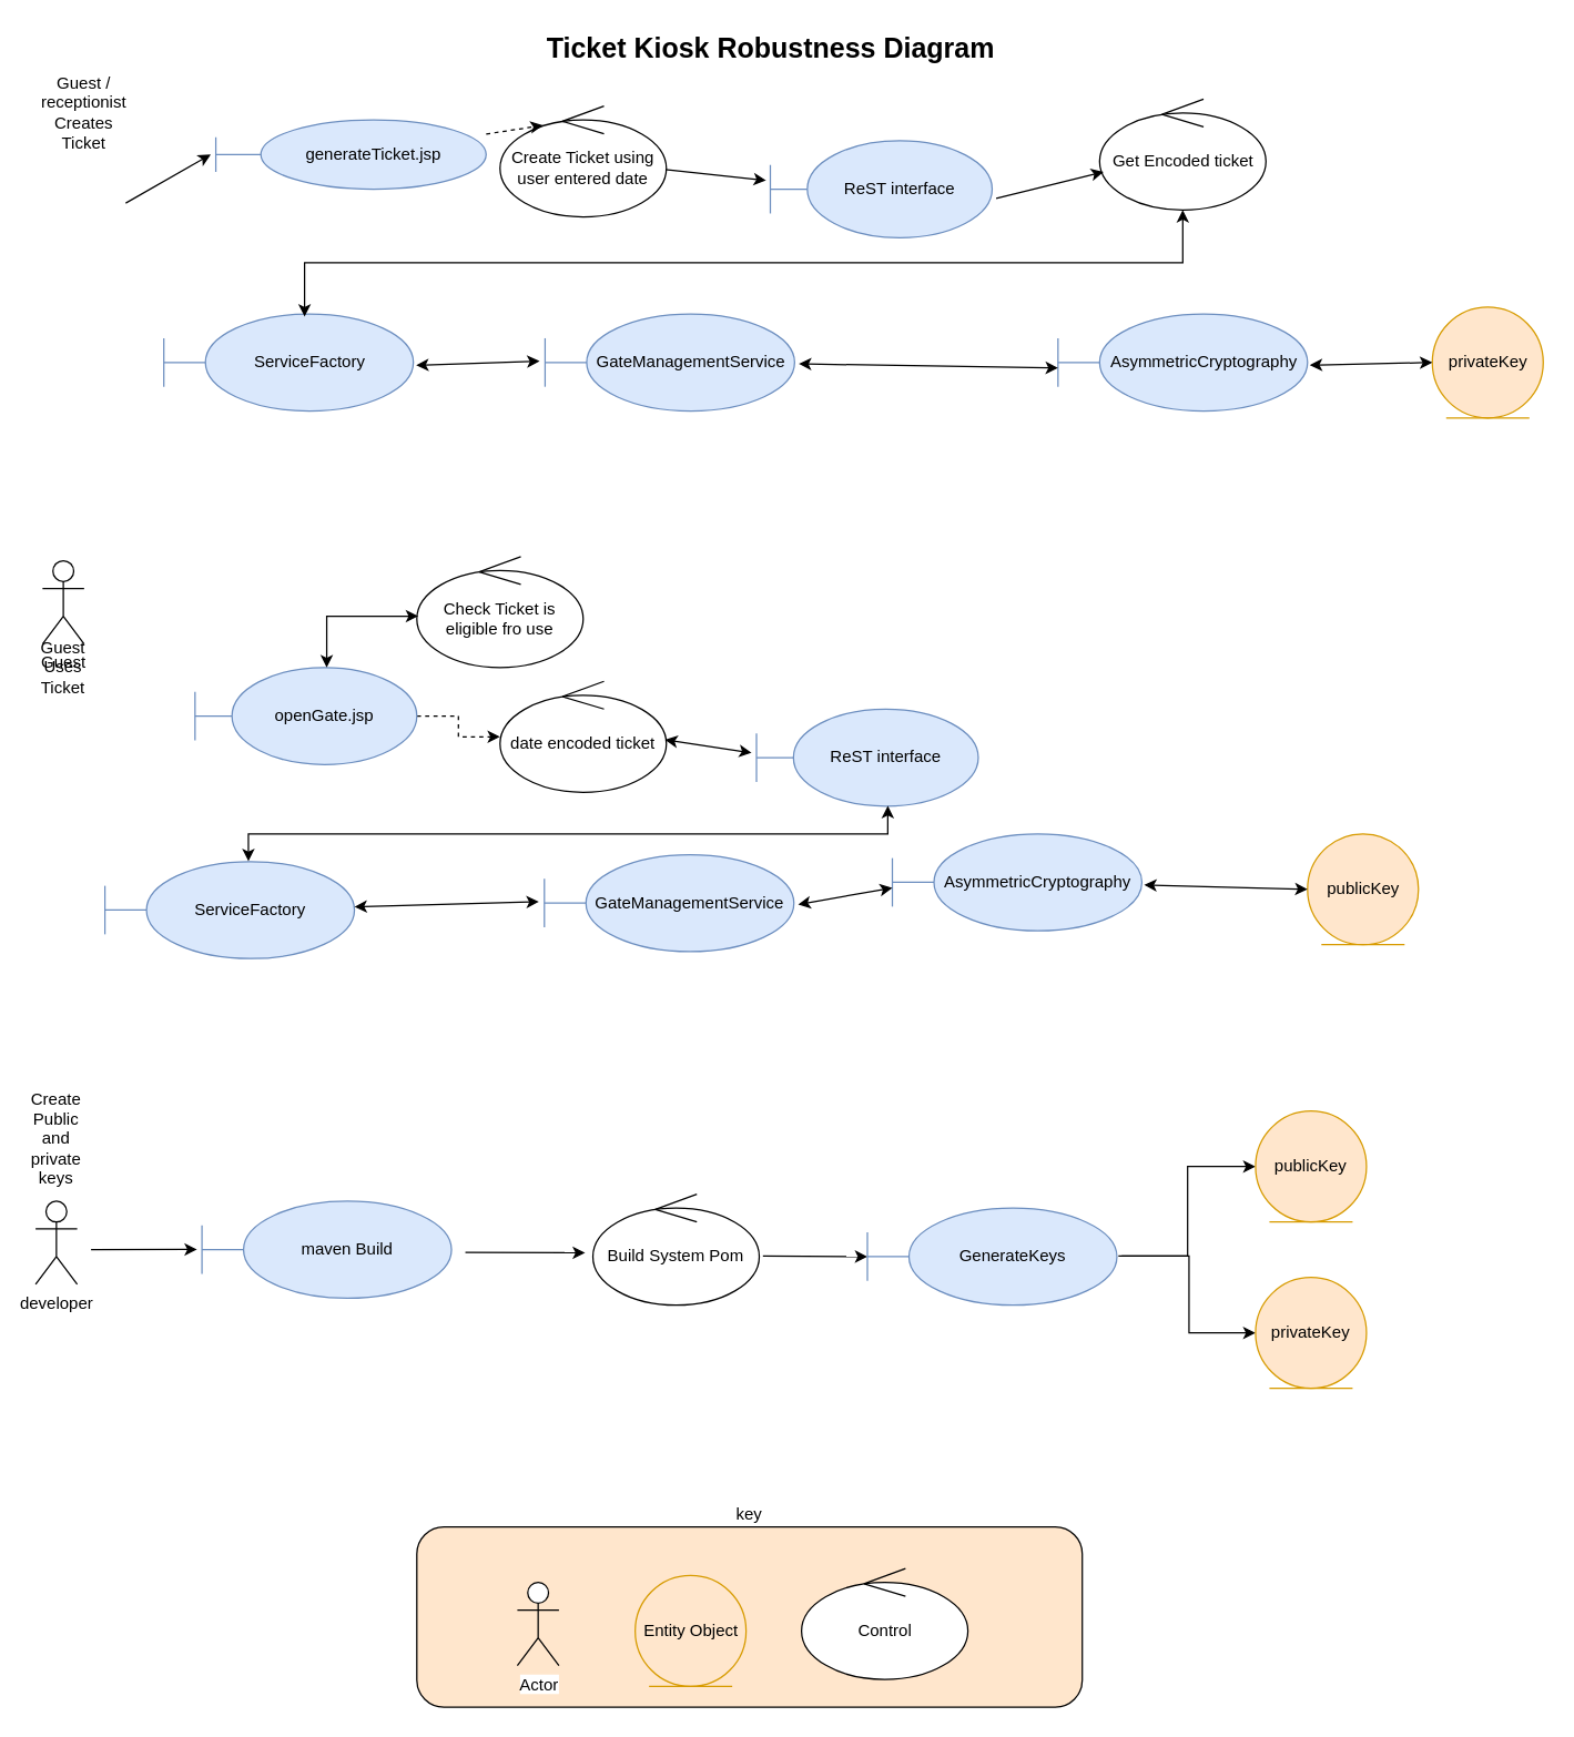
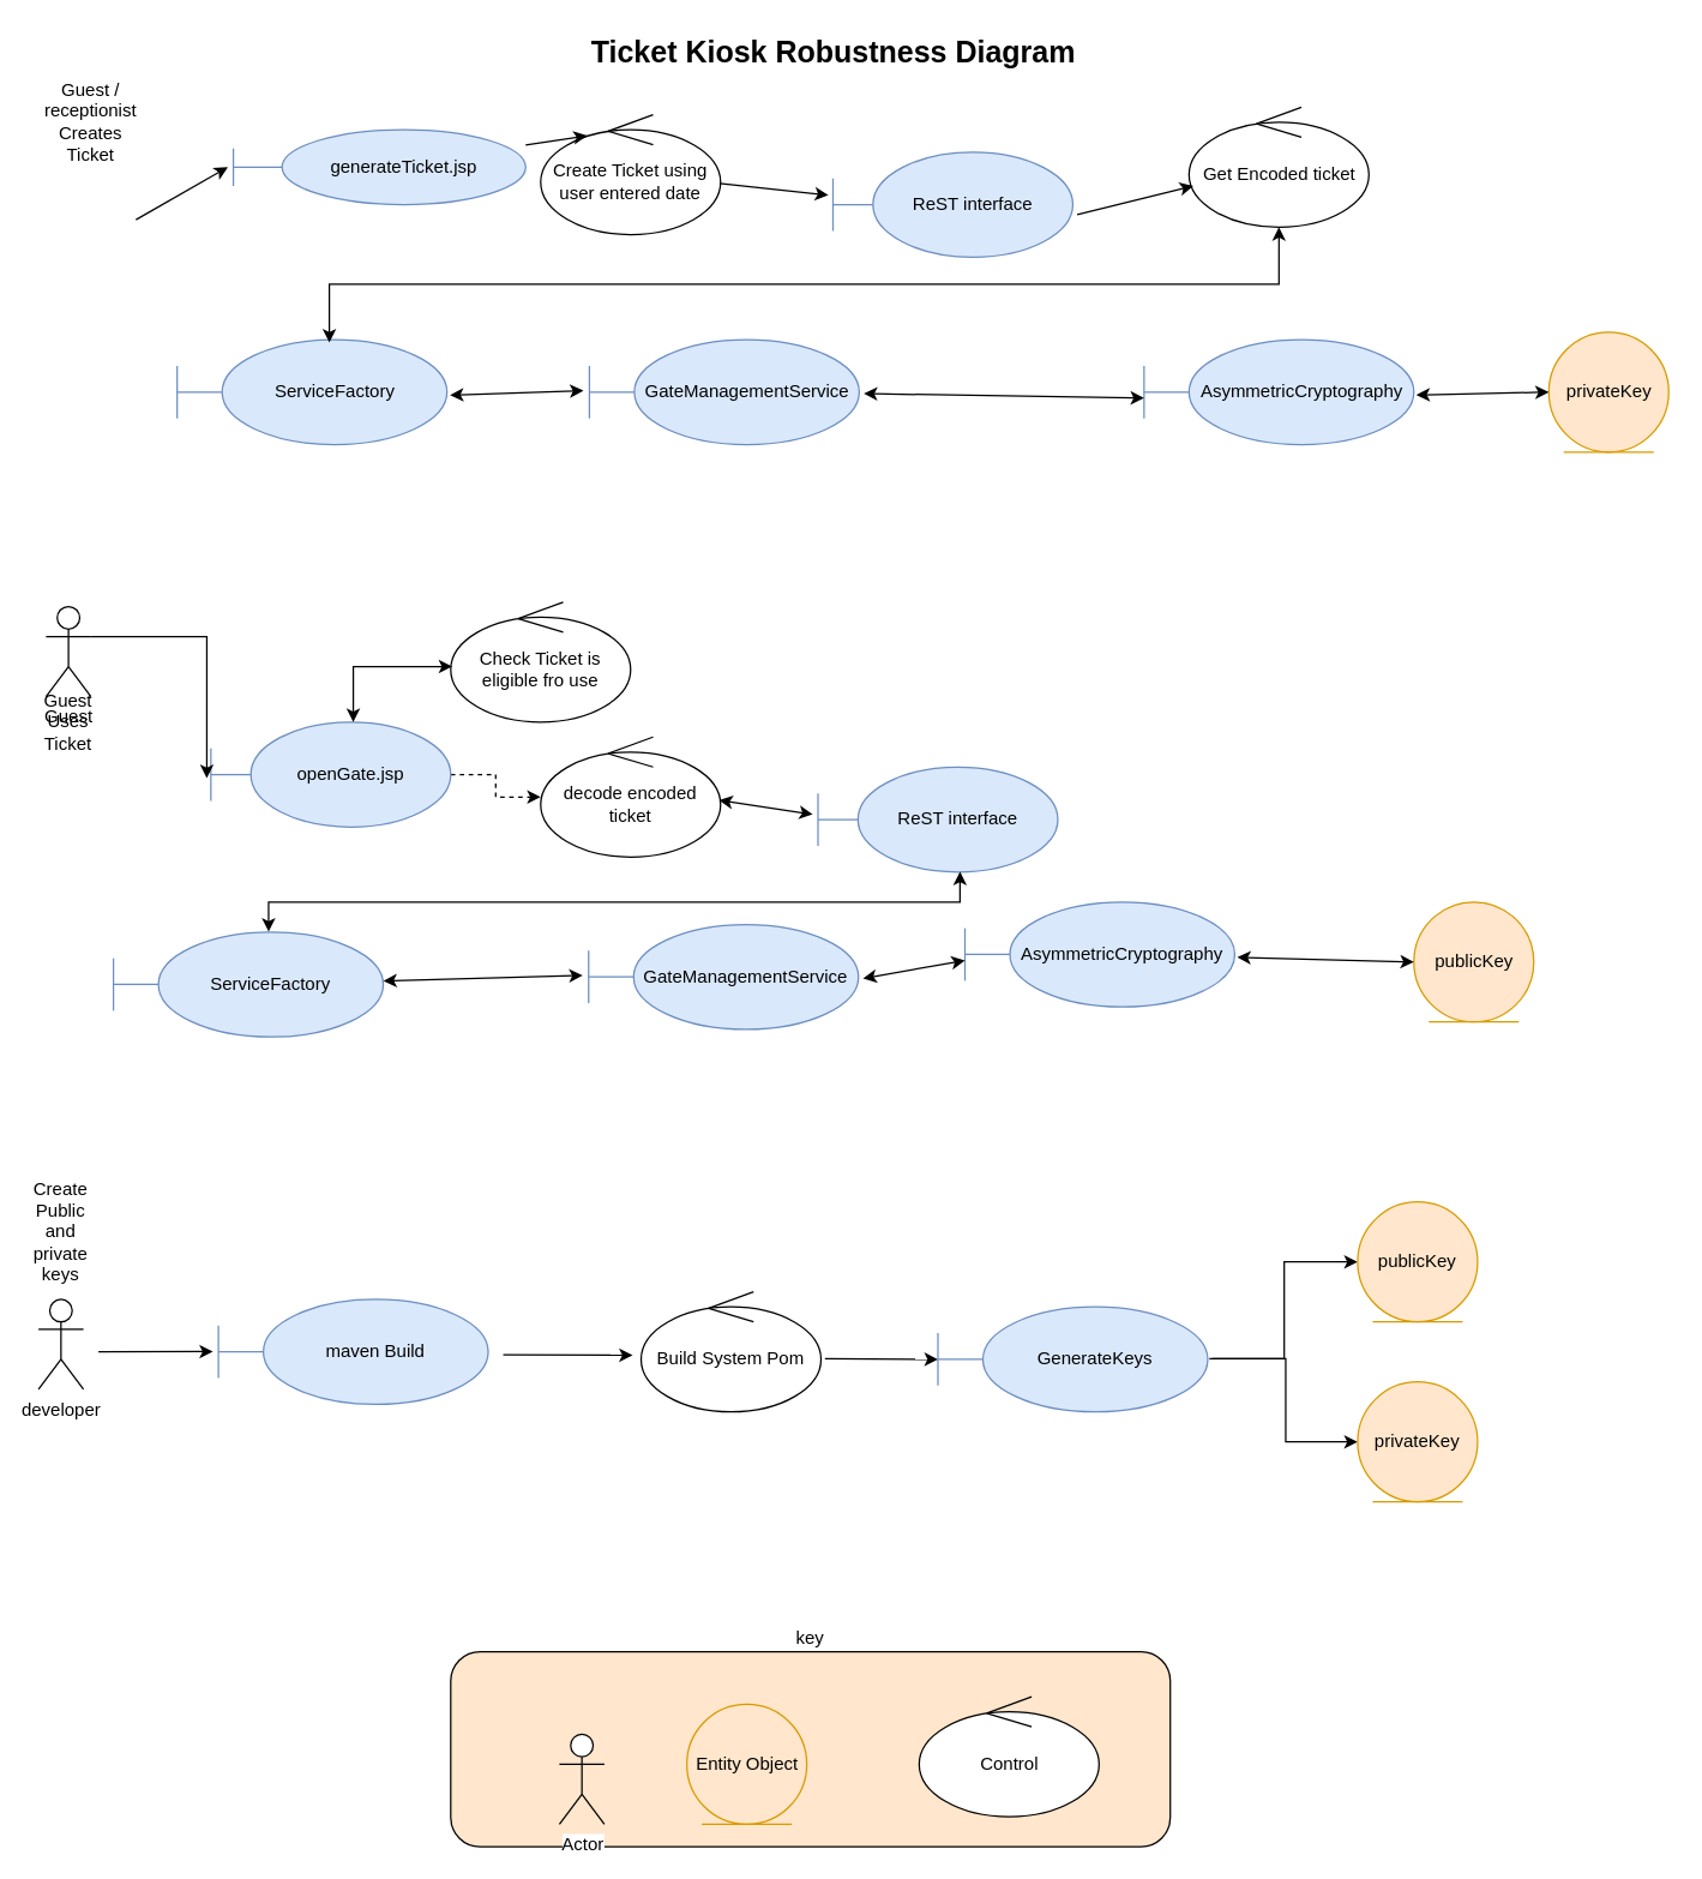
  <mxCell id="0" />
  <mxCell id="1" parent="0" />
  <mxCell id="2" value="key" style="rounded=1;whiteSpace=wrap;html=1;labelPosition=center;verticalLabelPosition=top;align=center;verticalAlign=bottom;fillColor=#ffe6cc;" parent="1" vertex="1"><mxGeometry x="300" y="1101" width="480" height="130" as="geometry" /></mxCell>
  <mxCell id="3" value="Create Ticket using user entered date" style="ellipse;shape=umlControl;whiteSpace=wrap;html=1;" parent="1" vertex="1"><mxGeometry x="360" y="76" width="120" height="80" as="geometry" /></mxCell>
- <mxCell id="4" value="Actor" style="shape=umlActor;verticalLabelPosition=bottom;labelBackgroundColor=#ffffff;verticalAlign=top;html=1;" parent="1" vertex="1"><mxGeometry x="372.5" y="1141" width="30" height="60" as="geometry" /></mxCell>
+ <mxCell id="4" value="Actor" style="shape=umlActor;verticalLabelPosition=bottom;labelBackgroundColor=#ffffff;verticalAlign=top;html=1;" parent="1" vertex="1"><mxGeometry x="372.5" y="1156" width="30" height="60" as="geometry" /></mxCell>
  <mxCell id="5" value="GateManagementService" style="shape=umlBoundary;whiteSpace=wrap;html=1;fillColor=#dae8fc;strokeColor=#6c8ebf;" parent="1" vertex="1"><mxGeometry x="392.5" y="226" width="180" height="70" as="geometry" /></mxCell>
  <mxCell id="6" value="&lt;font style=&quot;font-size: 20px&quot;&gt;&lt;b&gt;Ticket Kiosk Robustness Diagram&lt;/b&gt;&lt;/font&gt;" style="text;html=1;resizable=0;points=[];autosize=1;align=left;verticalAlign=top;spacingTop=-4;fontSize=14;" parent="1" vertex="1"><mxGeometry x="392" y="20" width="340" height="20" as="geometry" /></mxCell>
  <mxCell id="7" value="developer" style="shape=umlActor;verticalLabelPosition=bottom;labelBackgroundColor=#ffffff;verticalAlign=top;html=1;" parent="1" vertex="1"><mxGeometry x="25" y="866" width="30" height="60" as="geometry" /></mxCell>
  <mxCell id="8" value="" style="edgeStyle=orthogonalEdgeStyle;rounded=0;orthogonalLoop=1;jettySize=auto;html=1;dashed=1;" edge="1" parent="1" source="9" target="25"><mxGeometry relative="1" as="geometry" /></mxCell>
  <mxCell id="9" value="openGate.jsp" style="shape=umlBoundary;whiteSpace=wrap;html=1;fillColor=#dae8fc;strokeColor=#6c8ebf;" parent="1" vertex="1"><mxGeometry x="140" y="481" width="160" height="70" as="geometry" /></mxCell>
  <mxCell id="10" value="generateTicket.jsp" style="shape=umlBoundary;whiteSpace=wrap;html=1;fillColor=#dae8fc;strokeColor=#6c8ebf;" parent="1" vertex="1"><mxGeometry x="155" y="86" width="195" height="50" as="geometry" /></mxCell>
  <mxCell id="11" value="ServiceFactory" style="shape=umlBoundary;whiteSpace=wrap;html=1;fillColor=#dae8fc;strokeColor=#6c8ebf;" parent="1" vertex="1"><mxGeometry x="117.5" y="226" width="180" height="70" as="geometry" /></mxCell>
  <mxCell id="12" value="AsymmetricCryptography" style="shape=umlBoundary;whiteSpace=wrap;html=1;fillColor=#dae8fc;strokeColor=#6c8ebf;" parent="1" vertex="1"><mxGeometry x="762.5" y="226" width="180" height="70" as="geometry" /></mxCell>
  <mxCell id="13" value="maven Build" style="shape=umlBoundary;whiteSpace=wrap;html=1;fillColor=#dae8fc;strokeColor=#6c8ebf;" parent="1" vertex="1"><mxGeometry x="145" y="866" width="180" height="70" as="geometry" /></mxCell>
  <mxCell id="14" value="ReST interface" style="shape=umlBoundary;whiteSpace=wrap;html=1;fillColor=#dae8fc;strokeColor=#6c8ebf;" parent="1" vertex="1"><mxGeometry x="555" y="101" width="160" height="70" as="geometry" /></mxCell>
- <mxCell id="15" value="" style="endArrow=classic;html=1;entryX=0.258;entryY=0.175;entryDx=0;entryDy=0;entryPerimeter=0;dashed=1;" edge="1" parent="1" source="10" target="3"><mxGeometry width="50" height="50" relative="1" as="geometry"><mxPoint x="310" y="46" as="sourcePoint" /><mxPoint x="360" y="-4" as="targetPoint" /></mxGeometry></mxCell>
+ <mxCell id="15" value="" style="endArrow=classic;html=1;entryX=0.258;entryY=0.175;entryDx=0;entryDy=0;entryPerimeter=0;" edge="1" parent="1" source="10" target="3"><mxGeometry width="50" height="50" relative="1" as="geometry"><mxPoint x="310" y="46" as="sourcePoint" /><mxPoint x="360" y="-4" as="targetPoint" /></mxGeometry></mxCell>
  <mxCell id="16" value="" style="endArrow=classic;html=1;entryX=-0.019;entryY=0.409;entryDx=0;entryDy=0;entryPerimeter=0;" edge="1" parent="1" source="3" target="14"><mxGeometry width="50" height="50" relative="1" as="geometry"><mxPoint x="460" y="126" as="sourcePoint" /><mxPoint x="530.711" y="76" as="targetPoint" /></mxGeometry></mxCell>
  <mxCell id="17" value="" style="endArrow=classic;html=1;entryX=-0.019;entryY=0.5;entryDx=0;entryDy=0;entryPerimeter=0;" edge="1" parent="1" target="10"><mxGeometry width="50" height="50" relative="1" as="geometry"><mxPoint x="90" y="146" as="sourcePoint" /><mxPoint x="180.08" y="56.03" as="targetPoint" /></mxGeometry></mxCell>
  <mxCell id="18" value="" style="endArrow=classic;html=1;entryX=-0.022;entryY=0.486;entryDx=0;entryDy=0;entryPerimeter=0;exitX=1.011;exitY=0.529;exitDx=0;exitDy=0;exitPerimeter=0;startArrow=classic;startFill=1;" edge="1" parent="1" source="11" target="5"><mxGeometry width="50" height="50" relative="1" as="geometry"><mxPoint x="302.5" y="286" as="sourcePoint" /><mxPoint x="352.5" y="236" as="targetPoint" /></mxGeometry></mxCell>
  <mxCell id="19" value="" style="endArrow=classic;html=1;entryX=0;entryY=0.557;entryDx=0;entryDy=0;entryPerimeter=0;exitX=1.017;exitY=0.514;exitDx=0;exitDy=0;exitPerimeter=0;startArrow=classic;startFill=1;" edge="1" parent="1" source="5" target="12"><mxGeometry width="50" height="50" relative="1" as="geometry"><mxPoint x="582.5" y="286" as="sourcePoint" /><mxPoint x="632.5" y="236" as="targetPoint" /></mxGeometry></mxCell>
  <mxCell id="20" value="Entity Object" style="ellipse;shape=umlEntity;whiteSpace=wrap;html=1;fillColor=#ffe6cc;strokeColor=#d79b00;" vertex="1" parent="1"><mxGeometry x="457.5" y="1136" width="80" height="80" as="geometry" /></mxCell>
  <mxCell id="21" value="privateKey" style="ellipse;shape=umlEntity;whiteSpace=wrap;html=1;fillColor=#ffe6cc;strokeColor=#d79b00;" vertex="1" parent="1"><mxGeometry x="1032.5" y="221" width="80" height="80" as="geometry" /></mxCell>
  <mxCell id="22" value="" style="endArrow=classic;html=1;exitX=1.009;exitY=0.527;exitDx=0;exitDy=0;exitPerimeter=0;entryX=0;entryY=0.5;entryDx=0;entryDy=0;startArrow=classic;startFill=1;" edge="1" parent="1" source="12" target="21"><mxGeometry width="50" height="50" relative="1" as="geometry"><mxPoint x="822.5" y="366" as="sourcePoint" /><mxPoint x="872.5" y="316" as="targetPoint" /></mxGeometry></mxCell>
- <mxCell id="23" value="Control" style="ellipse;shape=umlControl;whiteSpace=wrap;html=1;" vertex="1" parent="1"><mxGeometry x="577.5" y="1131" width="120" height="80" as="geometry" /></mxCell>
+ <mxCell id="23" value="Control" style="ellipse;shape=umlControl;whiteSpace=wrap;html=1;" vertex="1" parent="1"><mxGeometry x="612.5" y="1131" width="120" height="80" as="geometry" /></mxCell>
  <mxCell id="24" value="Guest / receptionist Creates Ticket" style="text;html=1;strokeColor=none;fillColor=none;align=center;verticalAlign=middle;whiteSpace=wrap;rounded=0;" vertex="1" parent="1"><mxGeometry x="40" y="71" width="40" height="20" as="geometry" /></mxCell>
- <mxCell id="25" value="date encoded ticket" style="ellipse;shape=umlControl;whiteSpace=wrap;html=1;" vertex="1" parent="1"><mxGeometry x="360" y="491" width="120" height="80" as="geometry" /></mxCell>
+ <mxCell id="25" value="decode encoded ticket" style="ellipse;shape=umlControl;whiteSpace=wrap;html=1;" vertex="1" parent="1"><mxGeometry x="360" y="491" width="120" height="80" as="geometry" /></mxCell>
  <mxCell id="26" value="GateManagementService" style="shape=umlBoundary;whiteSpace=wrap;html=1;fillColor=#dae8fc;strokeColor=#6c8ebf;" vertex="1" parent="1"><mxGeometry x="392" y="616" width="180" height="70" as="geometry" /></mxCell>
  <mxCell id="27" value="ServiceFactory" style="shape=umlBoundary;whiteSpace=wrap;html=1;fillColor=#dae8fc;strokeColor=#6c8ebf;" vertex="1" parent="1"><mxGeometry x="75" y="621" width="180" height="70" as="geometry" /></mxCell>
  <mxCell id="28" value="AsymmetricCryptography" style="shape=umlBoundary;whiteSpace=wrap;html=1;fillColor=#dae8fc;strokeColor=#6c8ebf;" vertex="1" parent="1"><mxGeometry x="643.02" y="601" width="180" height="70" as="geometry" /></mxCell>
  <mxCell id="29" value="ReST interface" style="shape=umlBoundary;whiteSpace=wrap;html=1;fillColor=#dae8fc;strokeColor=#6c8ebf;" vertex="1" parent="1"><mxGeometry x="545" y="511" width="160" height="70" as="geometry" /></mxCell>
+ <mxCell id="30" style="edgeStyle=orthogonalEdgeStyle;rounded=0;orthogonalLoop=1;jettySize=auto;html=1;exitX=1;exitY=0.333;exitDx=0;exitDy=0;exitPerimeter=0;entryX=-0.017;entryY=0.535;entryDx=0;entryDy=0;entryPerimeter=0;" edge="1" parent="1" source="31" target="9"><mxGeometry relative="1" as="geometry" /></mxCell>
  <mxCell id="31" value="Guest" style="shape=umlActor;verticalLabelPosition=bottom;labelBackgroundColor=#ffffff;verticalAlign=top;html=1;" vertex="1" parent="1"><mxGeometry x="30" y="404" width="30" height="60" as="geometry" /></mxCell>
  <mxCell id="32" value="" style="endArrow=classic;html=1;entryX=-0.022;entryY=0.486;entryDx=0;entryDy=0;entryPerimeter=0;startArrow=classic;startFill=1;" edge="1" parent="1" source="27" target="26"><mxGeometry width="50" height="50" relative="1" as="geometry"><mxPoint x="255" y="658.03" as="sourcePoint" /><mxPoint x="-311.98" y="761" as="targetPoint" /></mxGeometry></mxCell>
  <mxCell id="33" value="" style="endArrow=classic;html=1;entryX=0;entryY=0.557;entryDx=0;entryDy=0;entryPerimeter=0;exitX=1.017;exitY=0.514;exitDx=0;exitDy=0;exitPerimeter=0;startArrow=classic;startFill=1;" edge="1" parent="1" source="26" target="28"><mxGeometry width="50" height="50" relative="1" as="geometry"><mxPoint x="-81.98" y="811" as="sourcePoint" /><mxPoint x="-31.98" y="761" as="targetPoint" /></mxGeometry></mxCell>
  <mxCell id="34" value="publicKey" style="ellipse;shape=umlEntity;whiteSpace=wrap;html=1;fillColor=#ffe6cc;strokeColor=#d79b00;" vertex="1" parent="1"><mxGeometry x="942.5" y="601" width="80" height="80" as="geometry" /></mxCell>
  <mxCell id="35" value="" style="endArrow=classic;html=1;exitX=1.009;exitY=0.527;exitDx=0;exitDy=0;exitPerimeter=0;entryX=0;entryY=0.5;entryDx=0;entryDy=0;startArrow=classic;startFill=1;" edge="1" parent="1" source="28" target="34"><mxGeometry width="50" height="50" relative="1" as="geometry"><mxPoint x="158.02" y="891" as="sourcePoint" /><mxPoint x="208.02" y="841" as="targetPoint" /></mxGeometry></mxCell>
  <mxCell id="36" value="Guest Uses Ticket" style="text;html=1;strokeColor=none;fillColor=none;align=center;verticalAlign=middle;whiteSpace=wrap;rounded=0;" vertex="1" parent="1"><mxGeometry x="25" y="471" width="40" height="20" as="geometry" /></mxCell>
  <mxCell id="37" value="" style="endArrow=classic;html=1;entryX=0.575;entryY=-0.003;entryDx=0;entryDy=0;entryPerimeter=0;exitX=0.592;exitY=0.997;exitDx=0;exitDy=0;exitPerimeter=0;rounded=0;edgeStyle=orthogonalEdgeStyle;startArrow=classic;startFill=1;" edge="1" parent="1" source="29" target="27"><mxGeometry width="50" height="50" relative="1" as="geometry"><mxPoint x="775" y="561" as="sourcePoint" /><mxPoint x="825" y="511" as="targetPoint" /></mxGeometry></mxCell>
  <mxCell id="38" value="" style="endArrow=classic;startArrow=classic;html=1;exitX=0.992;exitY=0.527;exitDx=0;exitDy=0;exitPerimeter=0;entryX=-0.022;entryY=0.451;entryDx=0;entryDy=0;entryPerimeter=0;" edge="1" parent="1" source="25" target="29"><mxGeometry width="50" height="50" relative="1" as="geometry"><mxPoint x="775" y="491" as="sourcePoint" /><mxPoint x="825" y="441" as="targetPoint" /></mxGeometry></mxCell>
  <mxCell id="39" value="Get Encoded ticket" style="ellipse;shape=umlControl;whiteSpace=wrap;html=1;" vertex="1" parent="1"><mxGeometry x="792.5" y="71" width="120" height="80" as="geometry" /></mxCell>
  <mxCell id="40" value="" style="endArrow=classic;html=1;edgeStyle=elbowEdgeStyle;exitX=0.564;exitY=0.027;exitDx=0;exitDy=0;exitPerimeter=0;startArrow=classic;startFill=1;rounded=0;elbow=vertical;" edge="1" parent="1" source="11" target="39"><mxGeometry width="50" height="50" relative="1" as="geometry"><mxPoint x="805" y="351" as="sourcePoint" /><mxPoint x="775" y="191" as="targetPoint" /></mxGeometry></mxCell>
  <mxCell id="41" value="" style="endArrow=classic;html=1;exitX=1.018;exitY=0.594;exitDx=0;exitDy=0;exitPerimeter=0;entryX=0.024;entryY=0.656;entryDx=0;entryDy=0;entryPerimeter=0;" edge="1" parent="1" source="14" target="39"><mxGeometry width="50" height="50" relative="1" as="geometry"><mxPoint x="805" y="351" as="sourcePoint" /><mxPoint x="855" y="301" as="targetPoint" /></mxGeometry></mxCell>
  <mxCell id="42" value="Check Ticket is eligible fro use" style="ellipse;shape=umlControl;whiteSpace=wrap;html=1;" vertex="1" parent="1"><mxGeometry x="300" y="401" width="120" height="80" as="geometry" /></mxCell>
  <mxCell id="43" value="" style="endArrow=classic;startArrow=classic;html=1;edgeStyle=elbowEdgeStyle;rounded=0;startFill=1;" edge="1" parent="1" source="9"><mxGeometry width="50" height="50" relative="1" as="geometry"><mxPoint x="233.12" y="479.04" as="sourcePoint" /><mxPoint x="301" y="444" as="targetPoint" /><Array as="points"><mxPoint x="235" y="471" /></Array></mxGeometry></mxCell>
  <mxCell id="44" value="Create Public and private keys" style="text;html=1;strokeColor=none;fillColor=none;align=center;verticalAlign=middle;whiteSpace=wrap;rounded=0;" vertex="1" parent="1"><mxGeometry x="20" y="811" width="40" height="20" as="geometry" /></mxCell>
  <mxCell id="45" value="" style="endArrow=classic;html=1;entryX=-0.02;entryY=0.497;entryDx=0;entryDy=0;entryPerimeter=0;" edge="1" parent="1" target="13"><mxGeometry width="50" height="50" relative="1" as="geometry"><mxPoint x="65" y="901" as="sourcePoint" /><mxPoint x="135" y="881" as="targetPoint" /></mxGeometry></mxCell>
  <mxCell id="46" value="" style="endArrow=classic;html=1;entryX=-0.02;entryY=0.46;entryDx=0;entryDy=0;entryPerimeter=0;" edge="1" parent="1"><mxGeometry width="50" height="50" relative="1" as="geometry"><mxPoint x="335" y="903" as="sourcePoint" /><mxPoint x="421.4" y="903.2" as="targetPoint" /></mxGeometry></mxCell>
  <mxCell id="47" value="Build System Pom" style="ellipse;shape=umlControl;whiteSpace=wrap;html=1;" vertex="1" parent="1"><mxGeometry x="427" y="861" width="120" height="80" as="geometry" /></mxCell>
  <mxCell id="48" value="" style="endArrow=classic;html=1;exitX=1.022;exitY=0.557;exitDx=0;exitDy=0;exitPerimeter=0;" edge="1" parent="1" source="47"><mxGeometry width="50" height="50" relative="1" as="geometry"><mxPoint x="593.02" y="911" as="sourcePoint" /><mxPoint x="625" y="906" as="targetPoint" /></mxGeometry></mxCell>
  <mxCell id="49" value="GenerateKeys" style="shape=umlBoundary;whiteSpace=wrap;html=1;fillColor=#dae8fc;strokeColor=#6c8ebf;" vertex="1" parent="1"><mxGeometry x="625" y="871" width="180" height="70" as="geometry" /></mxCell>
  <mxCell id="50" style="edgeStyle=elbowEdgeStyle;rounded=0;orthogonalLoop=1;jettySize=auto;html=1;exitX=0;exitY=0.5;exitDx=0;exitDy=0;entryX=1.006;entryY=0.493;entryDx=0;entryDy=0;entryPerimeter=0;startArrow=classic;startFill=1;endArrow=none;endFill=0;" edge="1" parent="1" source="51" target="49"><mxGeometry relative="1" as="geometry" /></mxCell>
  <mxCell id="51" value="publicKey" style="ellipse;shape=umlEntity;whiteSpace=wrap;html=1;fillColor=#ffe6cc;strokeColor=#d79b00;" vertex="1" parent="1"><mxGeometry x="905" y="801" width="80" height="80" as="geometry" /></mxCell>
  <mxCell id="52" style="edgeStyle=elbowEdgeStyle;rounded=0;orthogonalLoop=1;jettySize=auto;html=1;exitX=0;exitY=0.5;exitDx=0;exitDy=0;startArrow=classic;startFill=1;entryX=1.019;entryY=0.493;entryDx=0;entryDy=0;entryPerimeter=0;endArrow=none;endFill=0;" edge="1" parent="1" source="53" target="49"><mxGeometry relative="1" as="geometry"><mxPoint x="805" y="901" as="targetPoint" /></mxGeometry></mxCell>
  <mxCell id="53" value="privateKey" style="ellipse;shape=umlEntity;whiteSpace=wrap;html=1;fillColor=#ffe6cc;strokeColor=#d79b00;" vertex="1" parent="1"><mxGeometry x="905" y="921" width="80" height="80" as="geometry" /></mxCell>
